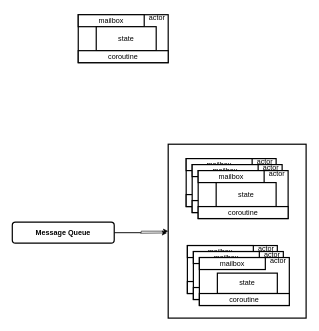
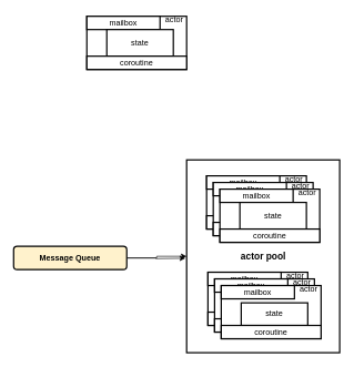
  <mxCell id="0" />
  <mxCell id="1" parent="0" />
  <mxCell id="2" value="" style="rounded=0;whiteSpace=wrap;html=1;glass=0;strokeColor=#000000;strokeWidth=2;fillColor=#FFFFFF;" vertex="1" parent="1"><mxGeometry x="280" y="240" width="230" height="290" as="geometry" /></mxCell>
  <mxCell id="3" value="" style="group" vertex="1" connectable="0" parent="1"><mxGeometry x="130" y="20" width="151" height="84" as="geometry" /></mxCell>
  <mxCell id="4" value="" style="rounded=0;whiteSpace=wrap;html=1;fillColor=#FFFFFF;strokeWidth=2;glass=0;strokeColor=#000000;" vertex="1" parent="3"><mxGeometry y="4" width="150" height="80" as="geometry" /></mxCell>
  <mxCell id="5" value="&lt;font color=&quot;#000000&quot;&gt;mailbox&lt;/font&gt;" style="rounded=0;whiteSpace=wrap;html=1;fillColor=#FFFFFF;strokeWidth=2;strokeColor=#000000;" vertex="1" parent="3"><mxGeometry y="4" width="110" height="20" as="geometry" /></mxCell>
  <mxCell id="6" value="&lt;font color=&quot;#000000&quot;&gt;state&lt;/font&gt;" style="rounded=0;whiteSpace=wrap;html=1;glass=0;strokeColor=#000000;strokeWidth=2;fillColor=#FFFFFF;" vertex="1" parent="3"><mxGeometry x="30" y="24" width="100" height="40" as="geometry" /></mxCell>
  <mxCell id="7" value="&lt;font color=&quot;#000000&quot;&gt;coroutine&lt;/font&gt;" style="rounded=0;whiteSpace=wrap;html=1;glass=0;strokeColor=#000000;strokeWidth=2;fillColor=#FFFFFF;" vertex="1" parent="3"><mxGeometry y="64" width="150" height="20" as="geometry" /></mxCell>
  <mxCell id="8" value="&lt;font color=&quot;#000000&quot;&gt;actor&lt;/font&gt;" style="text;html=1;align=center;verticalAlign=middle;resizable=0;points=[];autosize=1;strokeColor=none;" vertex="1" parent="3"><mxGeometry x="111" width="40" height="20" as="geometry" /></mxCell>
  <mxCell id="9" value="" style="group" vertex="1" connectable="0" parent="1"><mxGeometry x="310" y="260" width="151" height="84" as="geometry" /></mxCell>
  <mxCell id="10" value="" style="rounded=0;whiteSpace=wrap;html=1;fillColor=#FFFFFF;strokeWidth=2;glass=0;strokeColor=#000000;" vertex="1" parent="9"><mxGeometry y="4" width="150" height="80" as="geometry" /></mxCell>
  <mxCell id="11" value="&lt;font color=&quot;#000000&quot;&gt;mailbox&lt;/font&gt;" style="rounded=0;whiteSpace=wrap;html=1;fillColor=#FFFFFF;strokeWidth=2;strokeColor=#000000;" vertex="1" parent="9"><mxGeometry y="4" width="110" height="20" as="geometry" /></mxCell>
  <mxCell id="12" value="&lt;font color=&quot;#000000&quot;&gt;state&lt;/font&gt;" style="rounded=0;whiteSpace=wrap;html=1;glass=0;strokeColor=#000000;strokeWidth=2;fillColor=#FFFFFF;" vertex="1" parent="9"><mxGeometry x="30" y="24" width="100" height="40" as="geometry" /></mxCell>
  <mxCell id="13" value="&lt;font color=&quot;#000000&quot;&gt;coroutine&lt;/font&gt;" style="rounded=0;whiteSpace=wrap;html=1;glass=0;strokeColor=#000000;strokeWidth=2;fillColor=#FFFFFF;" vertex="1" parent="9"><mxGeometry y="64" width="150" height="20" as="geometry" /></mxCell>
  <mxCell id="14" value="&lt;font color=&quot;#000000&quot;&gt;actor&lt;/font&gt;" style="text;html=1;align=center;verticalAlign=middle;resizable=0;points=[];autosize=1;strokeColor=none;" vertex="1" parent="9"><mxGeometry x="111" width="40" height="20" as="geometry" /></mxCell>
  <mxCell id="15" value="" style="group" vertex="1" connectable="0" parent="1"><mxGeometry x="320" y="270" width="151" height="84" as="geometry" /></mxCell>
  <mxCell id="16" value="" style="rounded=0;whiteSpace=wrap;html=1;fillColor=#FFFFFF;strokeWidth=2;glass=0;strokeColor=#000000;" vertex="1" parent="15"><mxGeometry y="4" width="150" height="80" as="geometry" /></mxCell>
  <mxCell id="17" value="&lt;font color=&quot;#000000&quot;&gt;mailbox&lt;/font&gt;" style="rounded=0;whiteSpace=wrap;html=1;fillColor=#FFFFFF;strokeWidth=2;strokeColor=#000000;" vertex="1" parent="15"><mxGeometry y="4" width="110" height="20" as="geometry" /></mxCell>
  <mxCell id="18" value="&lt;font color=&quot;#000000&quot;&gt;state&lt;/font&gt;" style="rounded=0;whiteSpace=wrap;html=1;glass=0;strokeColor=#000000;strokeWidth=2;fillColor=#FFFFFF;" vertex="1" parent="15"><mxGeometry x="30" y="24" width="100" height="40" as="geometry" /></mxCell>
  <mxCell id="19" value="&lt;font color=&quot;#000000&quot;&gt;coroutine&lt;/font&gt;" style="rounded=0;whiteSpace=wrap;html=1;glass=0;strokeColor=#000000;strokeWidth=2;fillColor=#FFFFFF;" vertex="1" parent="15"><mxGeometry y="64" width="150" height="20" as="geometry" /></mxCell>
  <mxCell id="20" value="&lt;font color=&quot;#000000&quot;&gt;actor&lt;/font&gt;" style="text;html=1;align=center;verticalAlign=middle;resizable=0;points=[];autosize=1;strokeColor=none;" vertex="1" parent="15"><mxGeometry x="111" width="40" height="20" as="geometry" /></mxCell>
  <mxCell id="21" value="" style="group" vertex="1" connectable="0" parent="1"><mxGeometry x="330" y="280" width="151" height="84" as="geometry" /></mxCell>
  <mxCell id="22" value="" style="rounded=0;whiteSpace=wrap;html=1;fillColor=#FFFFFF;strokeWidth=2;glass=0;strokeColor=#000000;" vertex="1" parent="21"><mxGeometry y="4" width="150" height="80" as="geometry" /></mxCell>
  <mxCell id="23" value="&lt;font color=&quot;#000000&quot;&gt;mailbox&lt;/font&gt;" style="rounded=0;whiteSpace=wrap;html=1;fillColor=#FFFFFF;strokeWidth=2;strokeColor=#000000;" vertex="1" parent="21"><mxGeometry y="4" width="110" height="20" as="geometry" /></mxCell>
  <mxCell id="24" value="&lt;font color=&quot;#000000&quot;&gt;state&lt;/font&gt;" style="rounded=0;whiteSpace=wrap;html=1;glass=0;strokeColor=#000000;strokeWidth=2;fillColor=#FFFFFF;" vertex="1" parent="21"><mxGeometry x="30" y="24" width="100" height="40" as="geometry" /></mxCell>
  <mxCell id="25" value="&lt;font color=&quot;#000000&quot;&gt;coroutine&lt;/font&gt;" style="rounded=0;whiteSpace=wrap;html=1;glass=0;strokeColor=#000000;strokeWidth=2;fillColor=#FFFFFF;" vertex="1" parent="21"><mxGeometry y="64" width="150" height="20" as="geometry" /></mxCell>
  <mxCell id="26" value="&lt;font color=&quot;#000000&quot;&gt;actor&lt;/font&gt;" style="text;html=1;align=center;verticalAlign=middle;resizable=0;points=[];autosize=1;strokeColor=none;" vertex="1" parent="21"><mxGeometry x="111" width="40" height="20" as="geometry" /></mxCell>
  <mxCell id="27" value="" style="group" vertex="1" connectable="0" parent="1"><mxGeometry x="312" y="405" width="151" height="84" as="geometry" /></mxCell>
  <mxCell id="28" value="" style="rounded=0;whiteSpace=wrap;html=1;fillColor=#FFFFFF;strokeWidth=2;glass=0;strokeColor=#000000;" vertex="1" parent="27"><mxGeometry y="4" width="150" height="80" as="geometry" /></mxCell>
  <mxCell id="29" value="&lt;font color=&quot;#000000&quot;&gt;mailbox&lt;/font&gt;" style="rounded=0;whiteSpace=wrap;html=1;fillColor=#FFFFFF;strokeWidth=2;strokeColor=#000000;" vertex="1" parent="27"><mxGeometry y="4" width="110" height="20" as="geometry" /></mxCell>
  <mxCell id="30" value="&lt;font color=&quot;#000000&quot;&gt;state&lt;/font&gt;" style="rounded=0;whiteSpace=wrap;html=1;glass=0;strokeColor=#000000;strokeWidth=2;fillColor=#FFFFFF;" vertex="1" parent="27"><mxGeometry x="30" y="24" width="100" height="40" as="geometry" /></mxCell>
  <mxCell id="31" value="&lt;font color=&quot;#000000&quot;&gt;coroutine&lt;/font&gt;" style="rounded=0;whiteSpace=wrap;html=1;glass=0;strokeColor=#000000;strokeWidth=2;fillColor=#FFFFFF;" vertex="1" parent="27"><mxGeometry y="64" width="150" height="20" as="geometry" /></mxCell>
  <mxCell id="32" value="&lt;font color=&quot;#000000&quot;&gt;actor&lt;/font&gt;" style="text;html=1;align=center;verticalAlign=middle;resizable=0;points=[];autosize=1;strokeColor=none;" vertex="1" parent="27"><mxGeometry x="111" width="40" height="20" as="geometry" /></mxCell>
  <mxCell id="33" value="" style="group" vertex="1" connectable="0" parent="1"><mxGeometry x="322" y="415" width="151" height="84" as="geometry" /></mxCell>
  <mxCell id="34" value="" style="rounded=0;whiteSpace=wrap;html=1;fillColor=#FFFFFF;strokeWidth=2;glass=0;strokeColor=#000000;" vertex="1" parent="33"><mxGeometry y="4" width="150" height="80" as="geometry" /></mxCell>
  <mxCell id="35" value="&lt;font color=&quot;#000000&quot;&gt;mailbox&lt;/font&gt;" style="rounded=0;whiteSpace=wrap;html=1;fillColor=#FFFFFF;strokeWidth=2;strokeColor=#000000;" vertex="1" parent="33"><mxGeometry y="4" width="110" height="20" as="geometry" /></mxCell>
  <mxCell id="36" value="&lt;font color=&quot;#000000&quot;&gt;state&lt;/font&gt;" style="rounded=0;whiteSpace=wrap;html=1;glass=0;strokeColor=#000000;strokeWidth=2;fillColor=#FFFFFF;" vertex="1" parent="33"><mxGeometry x="30" y="24" width="100" height="40" as="geometry" /></mxCell>
  <mxCell id="37" value="&lt;font color=&quot;#000000&quot;&gt;coroutine&lt;/font&gt;" style="rounded=0;whiteSpace=wrap;html=1;glass=0;strokeColor=#000000;strokeWidth=2;fillColor=#FFFFFF;" vertex="1" parent="33"><mxGeometry y="64" width="150" height="20" as="geometry" /></mxCell>
  <mxCell id="38" value="&lt;font color=&quot;#000000&quot;&gt;actor&lt;/font&gt;" style="text;html=1;align=center;verticalAlign=middle;resizable=0;points=[];autosize=1;strokeColor=none;" vertex="1" parent="33"><mxGeometry x="111" width="40" height="20" as="geometry" /></mxCell>
  <mxCell id="39" value="" style="group" vertex="1" connectable="0" parent="1"><mxGeometry x="332" y="425" width="151" height="84" as="geometry" /></mxCell>
  <mxCell id="40" value="" style="rounded=0;whiteSpace=wrap;html=1;fillColor=#FFFFFF;strokeWidth=2;glass=0;strokeColor=#000000;" vertex="1" parent="39"><mxGeometry y="4" width="150" height="80" as="geometry" /></mxCell>
  <mxCell id="41" value="&lt;font color=&quot;#000000&quot;&gt;mailbox&lt;/font&gt;" style="rounded=0;whiteSpace=wrap;html=1;fillColor=#FFFFFF;strokeWidth=2;strokeColor=#000000;" vertex="1" parent="39"><mxGeometry y="4" width="110" height="20" as="geometry" /></mxCell>
  <mxCell id="42" value="&lt;font color=&quot;#000000&quot;&gt;state&lt;/font&gt;" style="rounded=0;whiteSpace=wrap;html=1;glass=0;strokeColor=#000000;strokeWidth=2;fillColor=#FFFFFF;" vertex="1" parent="39"><mxGeometry x="30" y="30" width="100" height="34" as="geometry" /></mxCell>
  <mxCell id="43" value="&lt;font color=&quot;#000000&quot;&gt;coroutine&lt;/font&gt;" style="rounded=0;whiteSpace=wrap;html=1;glass=0;strokeColor=#000000;strokeWidth=2;fillColor=#FFFFFF;" vertex="1" parent="39"><mxGeometry y="64" width="150" height="20" as="geometry" /></mxCell>
  <mxCell id="44" value="&lt;font color=&quot;#000000&quot;&gt;actor&lt;/font&gt;" style="text;html=1;align=center;verticalAlign=middle;resizable=0;points=[];autosize=1;strokeColor=none;" vertex="1" parent="39"><mxGeometry x="111" width="40" height="20" as="geometry" /></mxCell>
+ <mxCell id="45" value="&lt;font color=&quot;#000000&quot; style=&quot;font-size: 14px&quot;&gt;&lt;b&gt;actor pool&lt;/b&gt;&lt;/font&gt;" style="text;html=1;align=center;verticalAlign=middle;resizable=0;points=[];autosize=1;strokeColor=none;" vertex="1" parent="1"><mxGeometry x="355" y="375" width="80" height="20" as="geometry" /></mxCell>
  <mxCell id="46" value="" style="edgeStyle=orthogonalEdgeStyle;rounded=0;orthogonalLoop=1;jettySize=auto;html=1;" edge="1" parent="1" source="48" target="2"><mxGeometry relative="1" as="geometry" /></mxCell>
  <mxCell id="47" style="edgeStyle=orthogonalEdgeStyle;rounded=0;orthogonalLoop=1;jettySize=auto;html=1;exitX=1;exitY=0.5;exitDx=0;exitDy=0;strokeColor=#000000;" edge="1" parent="1" source="48"><mxGeometry relative="1" as="geometry"><mxPoint x="278" y="388" as="targetPoint" /></mxGeometry></mxCell>
- <mxCell id="48" value="&lt;font color=&quot;#000000&quot;&gt;&lt;b&gt;Message Queue&lt;/b&gt;&lt;/font&gt;" style="rounded=1;whiteSpace=wrap;html=1;glass=0;strokeColor=#000000;strokeWidth=2;fillColor=#FFFFFF;" vertex="1" parent="1"><mxGeometry x="20" y="370" width="170" height="35" as="geometry" /></mxCell>
+ <mxCell id="48" value="&lt;font color=&quot;#000000&quot;&gt;&lt;b&gt;Message Queue&lt;/b&gt;&lt;/font&gt;" style="rounded=1;whiteSpace=wrap;html=1;glass=0;strokeColor=#000000;strokeWidth=2;fillColor=#fff2cc;" vertex="1" parent="1"><mxGeometry x="20" y="370" width="170" height="35" as="geometry" /></mxCell>
